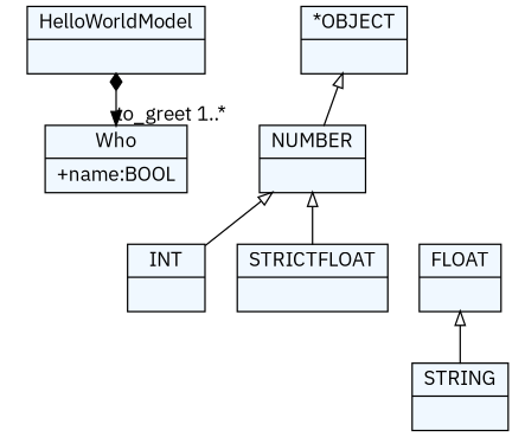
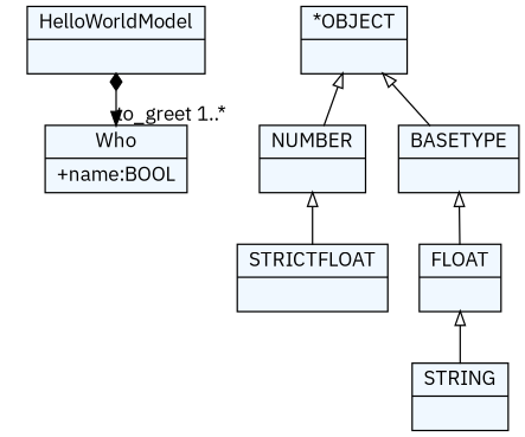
  digraph {
    fontname="IBM Plex Sans"
    fontsize=8
    nodesep=0.3
    node [fillcolor=aliceblue fontname="IBM Plex Sans" shape=record style=filled]
    edge [arrowtail=empty dir=back fontname="IBM Plex Sans"]
    n1 [label="{HelloWorldModel|}"]
    n2 [label="{Who|+name:BOOL\l}"]
    n3 [label="{STRING|}"]
-   n4 [label="{INT|}"]
    n5 [label="{FLOAT|}"]
    n6 [label="{STRICTFLOAT|}"]
    n7 [label="{NUMBER|}"]
+   n8 [label="{BASETYPE|}"]
    n9 [label="{*OBJECT|}"]
    n1 -> n2 [arrowtail=diamond dir=both headlabel="to_greet 1..*"]
    n5 -> n3
-   n7 -> n4
    n7 -> n6
+   n8 -> n5
    n9 -> n7
+   n9 -> n8
  }
